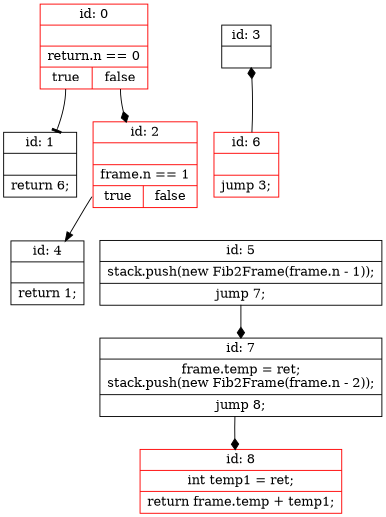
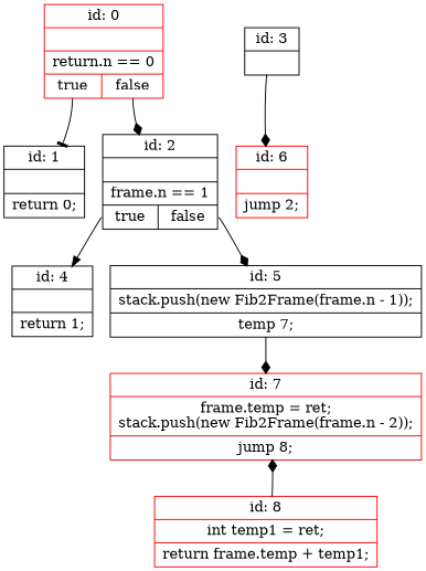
  digraph {
    node [shape=record]
    edge [arrowhead=diamond]
    n1 [color=red label="{id: 0||return.n == 0|{<true>true|<false>false}}"]
-   n2 [label="{id: 1||return 6;}"]
-   n3 [label="{id: 2||frame.n == 1|{<true>true|<false>false}}" color=red]
+   n2 [label="{id: 1||return 0;}"]
+   n3 [label="{id: 2||frame.n == 1|{<true>true|<false>false}}"]
    n4 [label="{id: 4||return 1;}"]
-   n5 [label="{id: 5|stack.push(new Fib2Frame(frame.n - 1));|jump 7;}"]
-   n6 [color=black label="{id: 7|frame.temp = ret;\nstack.push(new Fib2Frame(frame.n - 2));|jump 8;}"]
+   n5 [label="{id: 5|stack.push(new Fib2Frame(frame.n - 1));|temp 7;}"]
+   n6 [color=red label="{id: 7|frame.temp = ret;\nstack.push(new Fib2Frame(frame.n - 2));|jump 8;}"]
    n7 [color=red label="{id: 8|int temp1 = ret;|return frame.temp + temp1;}"]
    n8 [label="{id: 3|}"]
-   n9 [color=red label="{id: 6||jump 3;}"]
+   n9 [color=red label="{id: 6||jump 2;}"]
    n1 -> n2 [arrowhead=tee tailport=true]
    n1 -> n3 [tailport=false]
    n3 -> n4 [arrowhead=normal tailport=true]
+   n3 -> n5 [tailport=false]
    n5 -> n6
-   n6 -> n7
-   n9 -> n8
+   n7 -> n6
+   n8 -> n9
  }
